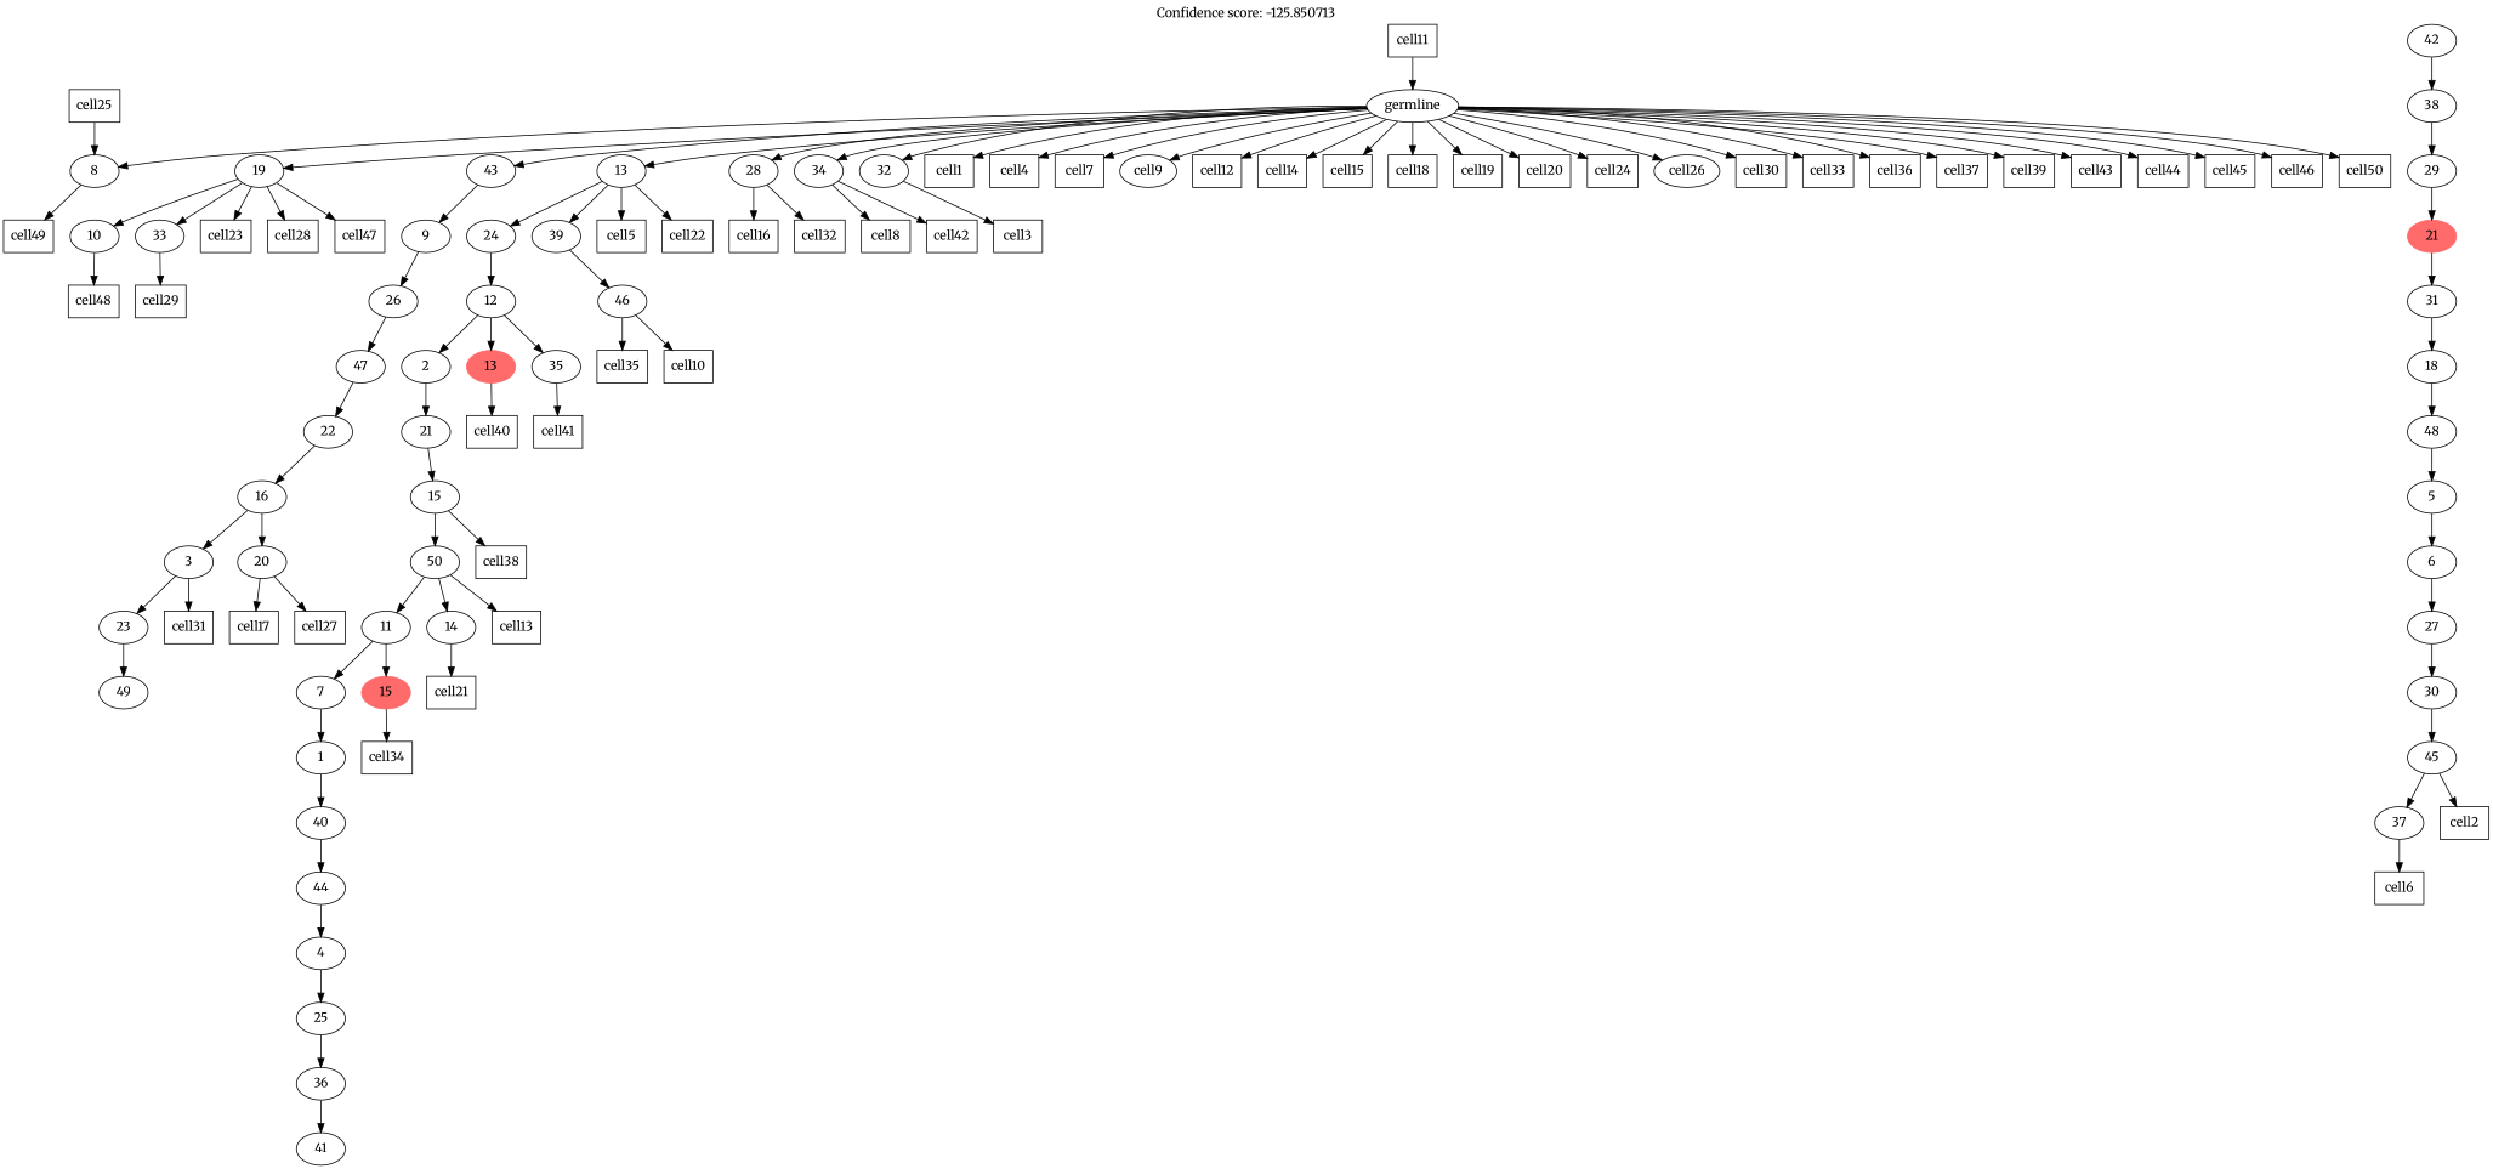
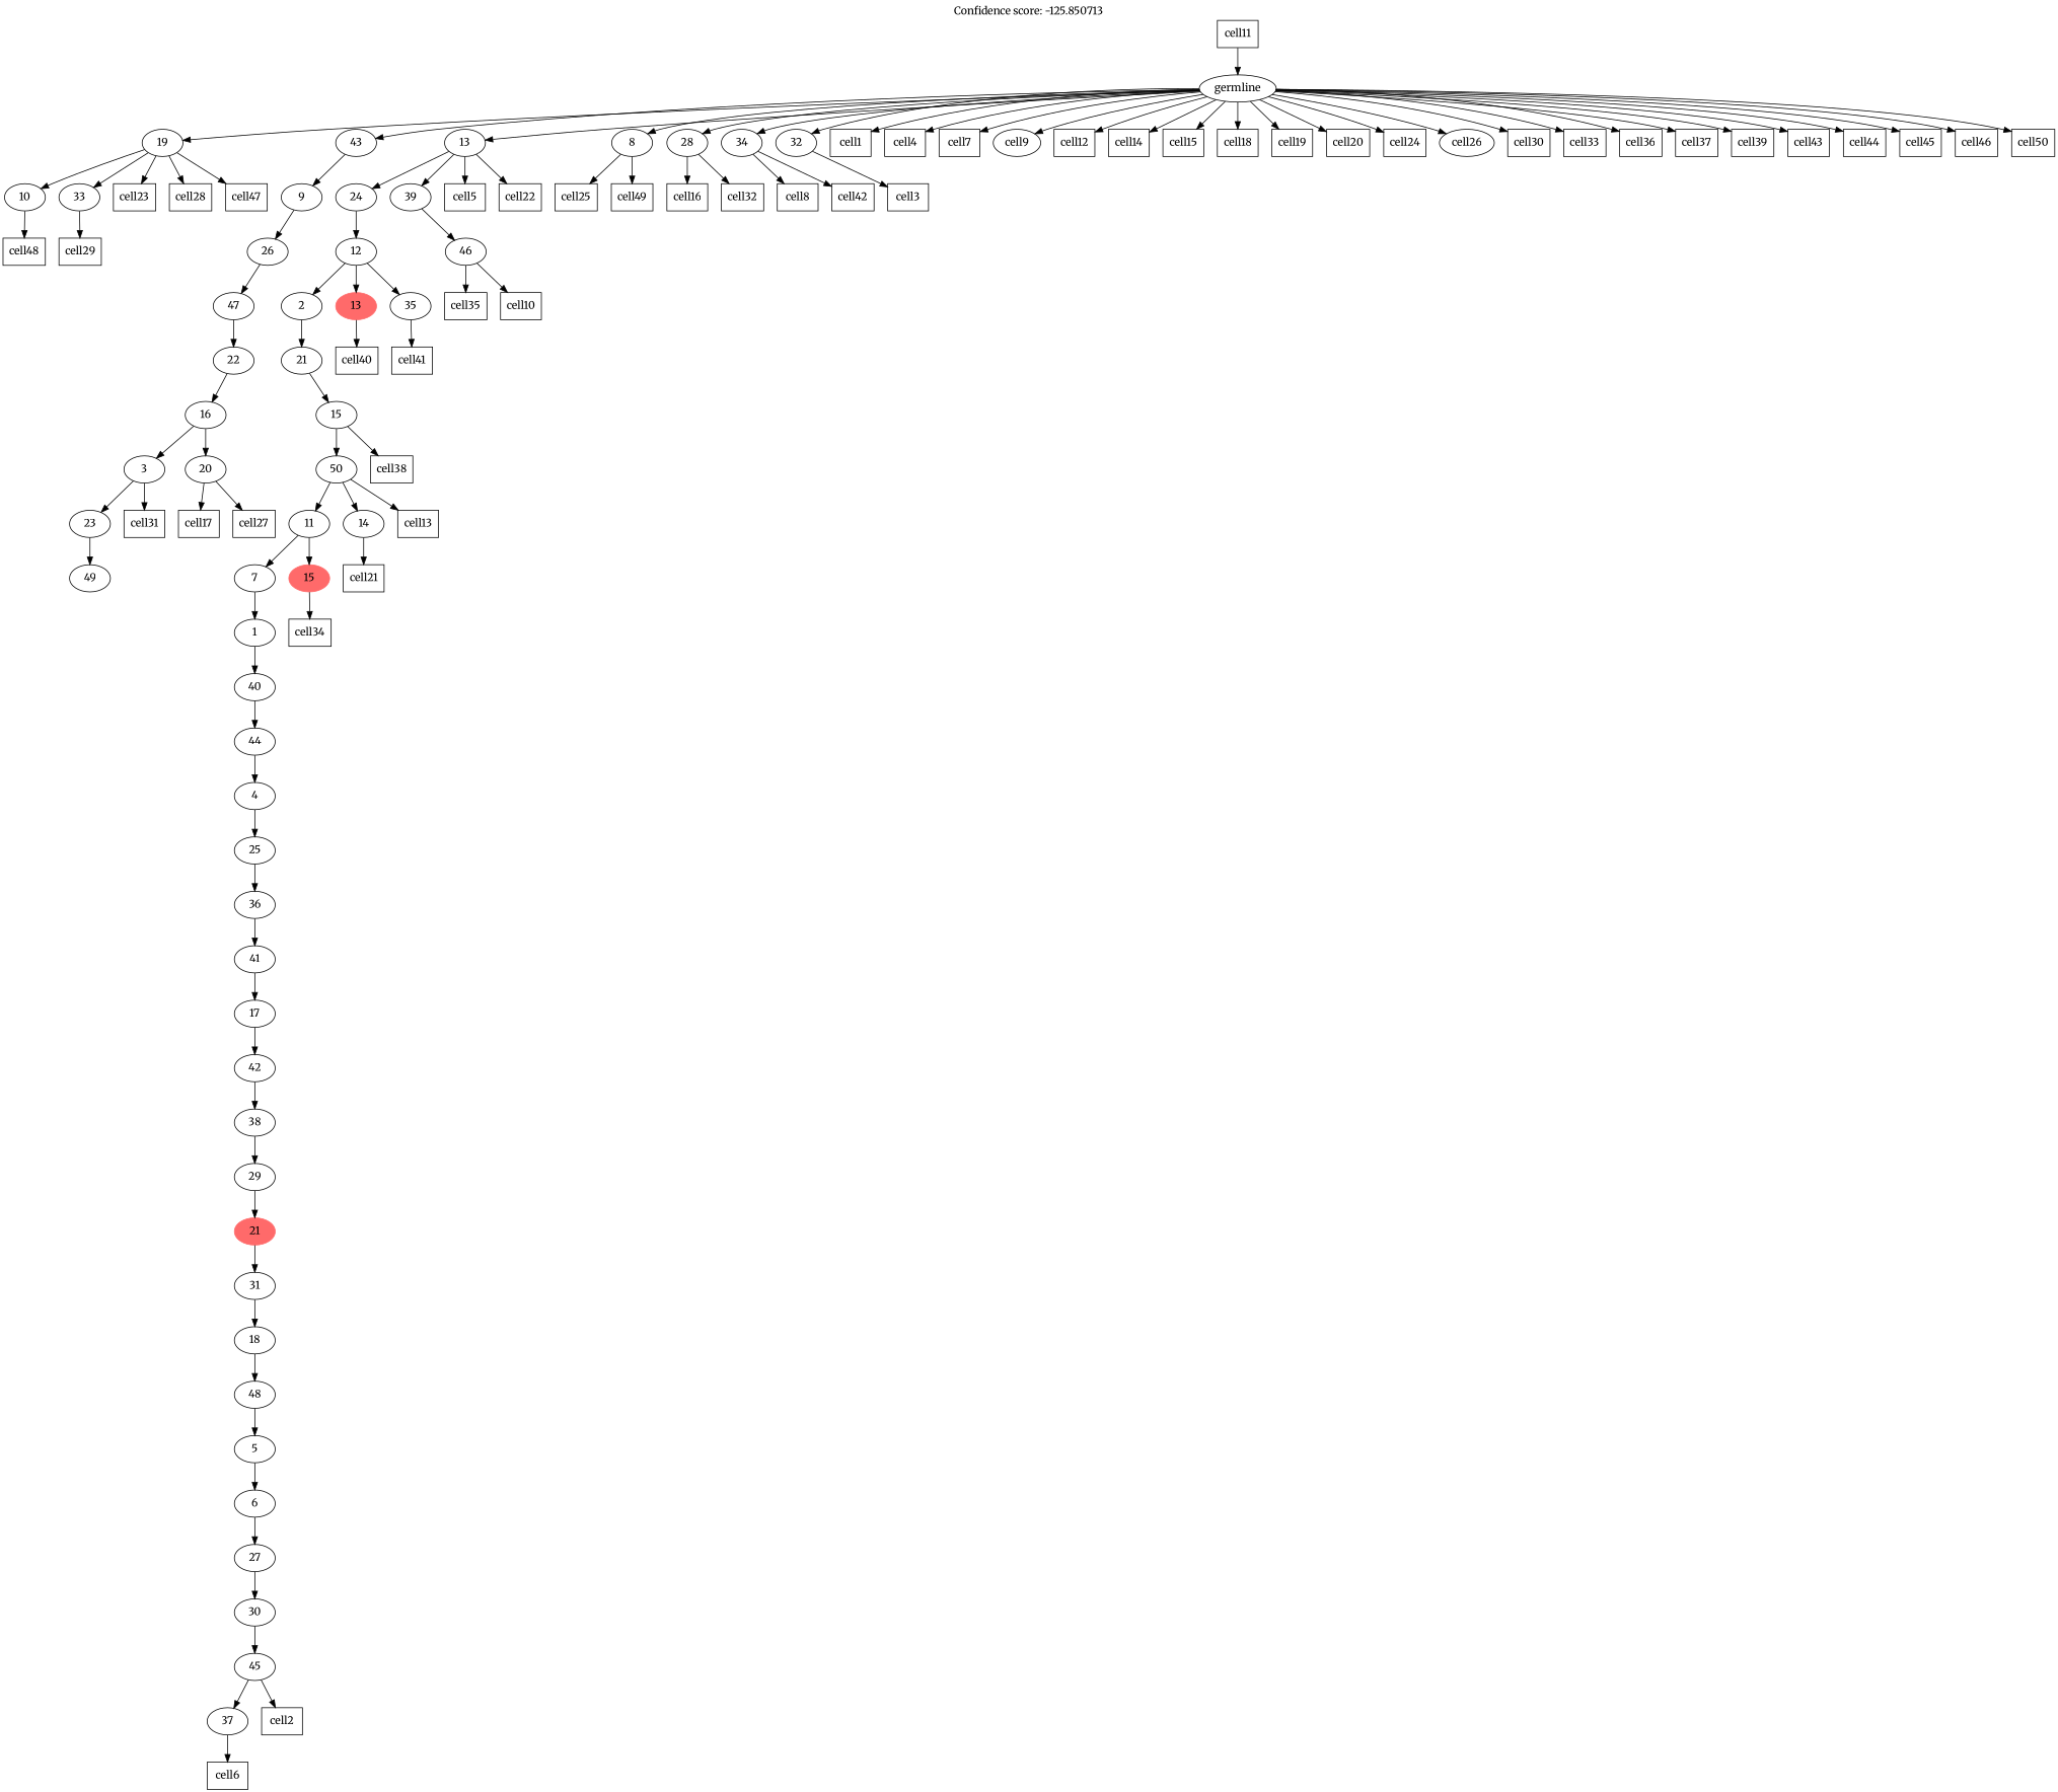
  digraph {
    fontname=Merriweather
    label="Confidence score: -125.850713"
    labelloc=t
    node [fontname=Merriweather]
    edge [fontname=Merriweather]
    n1 [label=19]
    n2 [label=10]
    n3 [label=33]
    cell23 [shape=box]
    cell28 [shape=box]
    cell47 [shape=box]
    cell48 [shape=box]
    cell29 [shape=box]
    n9 [label=23]
    n10 [label=49]
    n11 [label=3]
    cell31 [shape=box]
    n13 [label=16]
    n14 [label=20]
    cell17 [shape=box]
    cell27 [shape=box]
    n17 [label=22]
    n18 [label=47]
    n19 [label=26]
    n20 [label=9]
    n21 [label=43]
    n22 [label=45]
    n23 [label=37]
    cell2 [shape=box]
    cell6 [shape=box]
    n26 [label=30]
    n27 [label=27]
    n28 [label=6]
    n29 [label=5]
    n30 [label=48]
    n31 [label=18]
    n32 [label=31]
    n33 [color=indianred1 label=21 style=filled]
    n34 [label=29]
    n35 [label=38]
    n36 [label=42]
+   n37 [label=17]
    n38 [label=41]
    n39 [label=36]
    n40 [label=25]
    n41 [label=4]
    n42 [label=44]
    n43 [label=40]
    n44 [label=1]
    n45 [label=7]
    n46 [label=11]
    n47 [color=indianred1 label=15 style=filled]
    cell34 [shape=box]
    n49 [label=50]
    n50 [label=14]
    cell13 [shape=box]
    cell21 [shape=box]
    n53 [label=15]
    cell38 [shape=box]
    n55 [label=21]
    n56 [label=2]
    n57 [label=12]
    n58 [color=indianred1 label=13 style=filled]
    n59 [label=35]
    cell40 [shape=box]
    cell41 [shape=box]
    n62 [label=24]
    n63 [label=39]
    n64 [label=46]
    cell35 [shape=box]
    cell10 [shape=box]
    n67 [label=13]
    cell5 [shape=box]
    cell22 [shape=box]
    n70 [label=germline]
    n71 [label=8]
    n72 [label=28]
    n73 [label=34]
    n74 [label=32]
    cell1 [shape=box]
    cell4 [shape=box]
    cell7 [shape=box]
    cell9 [shape=ellipse]
    cell12 [shape=box]
    cell14 [shape=box]
    cell15 [shape=box]
    cell18 [shape=box]
    cell19 [shape=box]
    cell20 [shape=box]
    cell24 [shape=box]
    cell26 [shape=ellipse]
    cell30 [shape=box]
    cell33 [shape=box]
    cell36 [shape=box]
    cell37 [shape=box]
    cell39 [shape=box]
    cell43 [shape=box]
    cell44 [shape=box]
    cell45 [shape=box]
    cell46 [shape=box]
    cell50 [shape=box]
    cell25 [shape=box]
    cell49 [shape=box]
    cell16 [shape=box]
    cell32 [shape=box]
    cell8 [shape=box]
    cell42 [shape=box]
    cell3 [shape=box]
    cell11 [shape=box]
    n1 -> n2
    n1 -> n3
    n1 -> cell23
    n1 -> cell28
    n1 -> cell47
    n2 -> cell48
    n3 -> cell29
    n9 -> n10
    n11 -> n9
    n11 -> cell31
    n13 -> n11
    n13 -> n14
    n14 -> cell17
    n14 -> cell27
    n17 -> n13
    n18 -> n17
    n19 -> n18
    n20 -> n19
    n21 -> n20
    n22 -> n23
    n22 -> cell2
    n23 -> cell6
    n26 -> n22
    n27 -> n26
    n28 -> n27
    n29 -> n28
    n30 -> n29
    n31 -> n30
    n32 -> n31
    n33 -> n32
    n34 -> n33
    n35 -> n34
    n36 -> n35
+   n37 -> n36
+   n38 -> n37
    n39 -> n38
    n40 -> n39
    n41 -> n40
    n42 -> n41
    n43 -> n42
    n44 -> n43
    n45 -> n44
    n46 -> n45
    n46 -> n47
    n47 -> cell34
    n49 -> n46
    n49 -> n50
    n49 -> cell13
    n50 -> cell21
    n53 -> n49
    n53 -> cell38
    n55 -> n53
    n56 -> n55
    n57 -> n56
    n57 -> n58
    n57 -> n59
    n58 -> cell40
    n59 -> cell41
    n62 -> n57
    n63 -> n64
    n64 -> cell35
    n64 -> cell10
    n67 -> n62
    n67 -> n63
    n67 -> cell5
    n67 -> cell22
    n70 -> n1
    n70 -> n21
    n70 -> n67
    n70 -> n71
    n70 -> n72
    n70 -> n73
    n70 -> n74
    n70 -> cell1
    n70 -> cell4
    n70 -> cell7
    n70 -> cell9
    n70 -> cell12
    n70 -> cell14
    n70 -> cell15
    n70 -> cell18
    n70 -> cell19
    n70 -> cell20
    n70 -> cell24
    n70 -> cell26
    n70 -> cell30
    n70 -> cell33
    n70 -> cell36
    n70 -> cell37
    n70 -> cell39
    n70 -> cell43
    n70 -> cell44
    n70 -> cell45
    n70 -> cell46
    n70 -> cell50
-   cell25 -> n71
+   n71 -> cell25
    n71 -> cell49
    n72 -> cell16
    n72 -> cell32
    n73 -> cell8
    n73 -> cell42
    n74 -> cell3
    cell11 -> n70
  }
